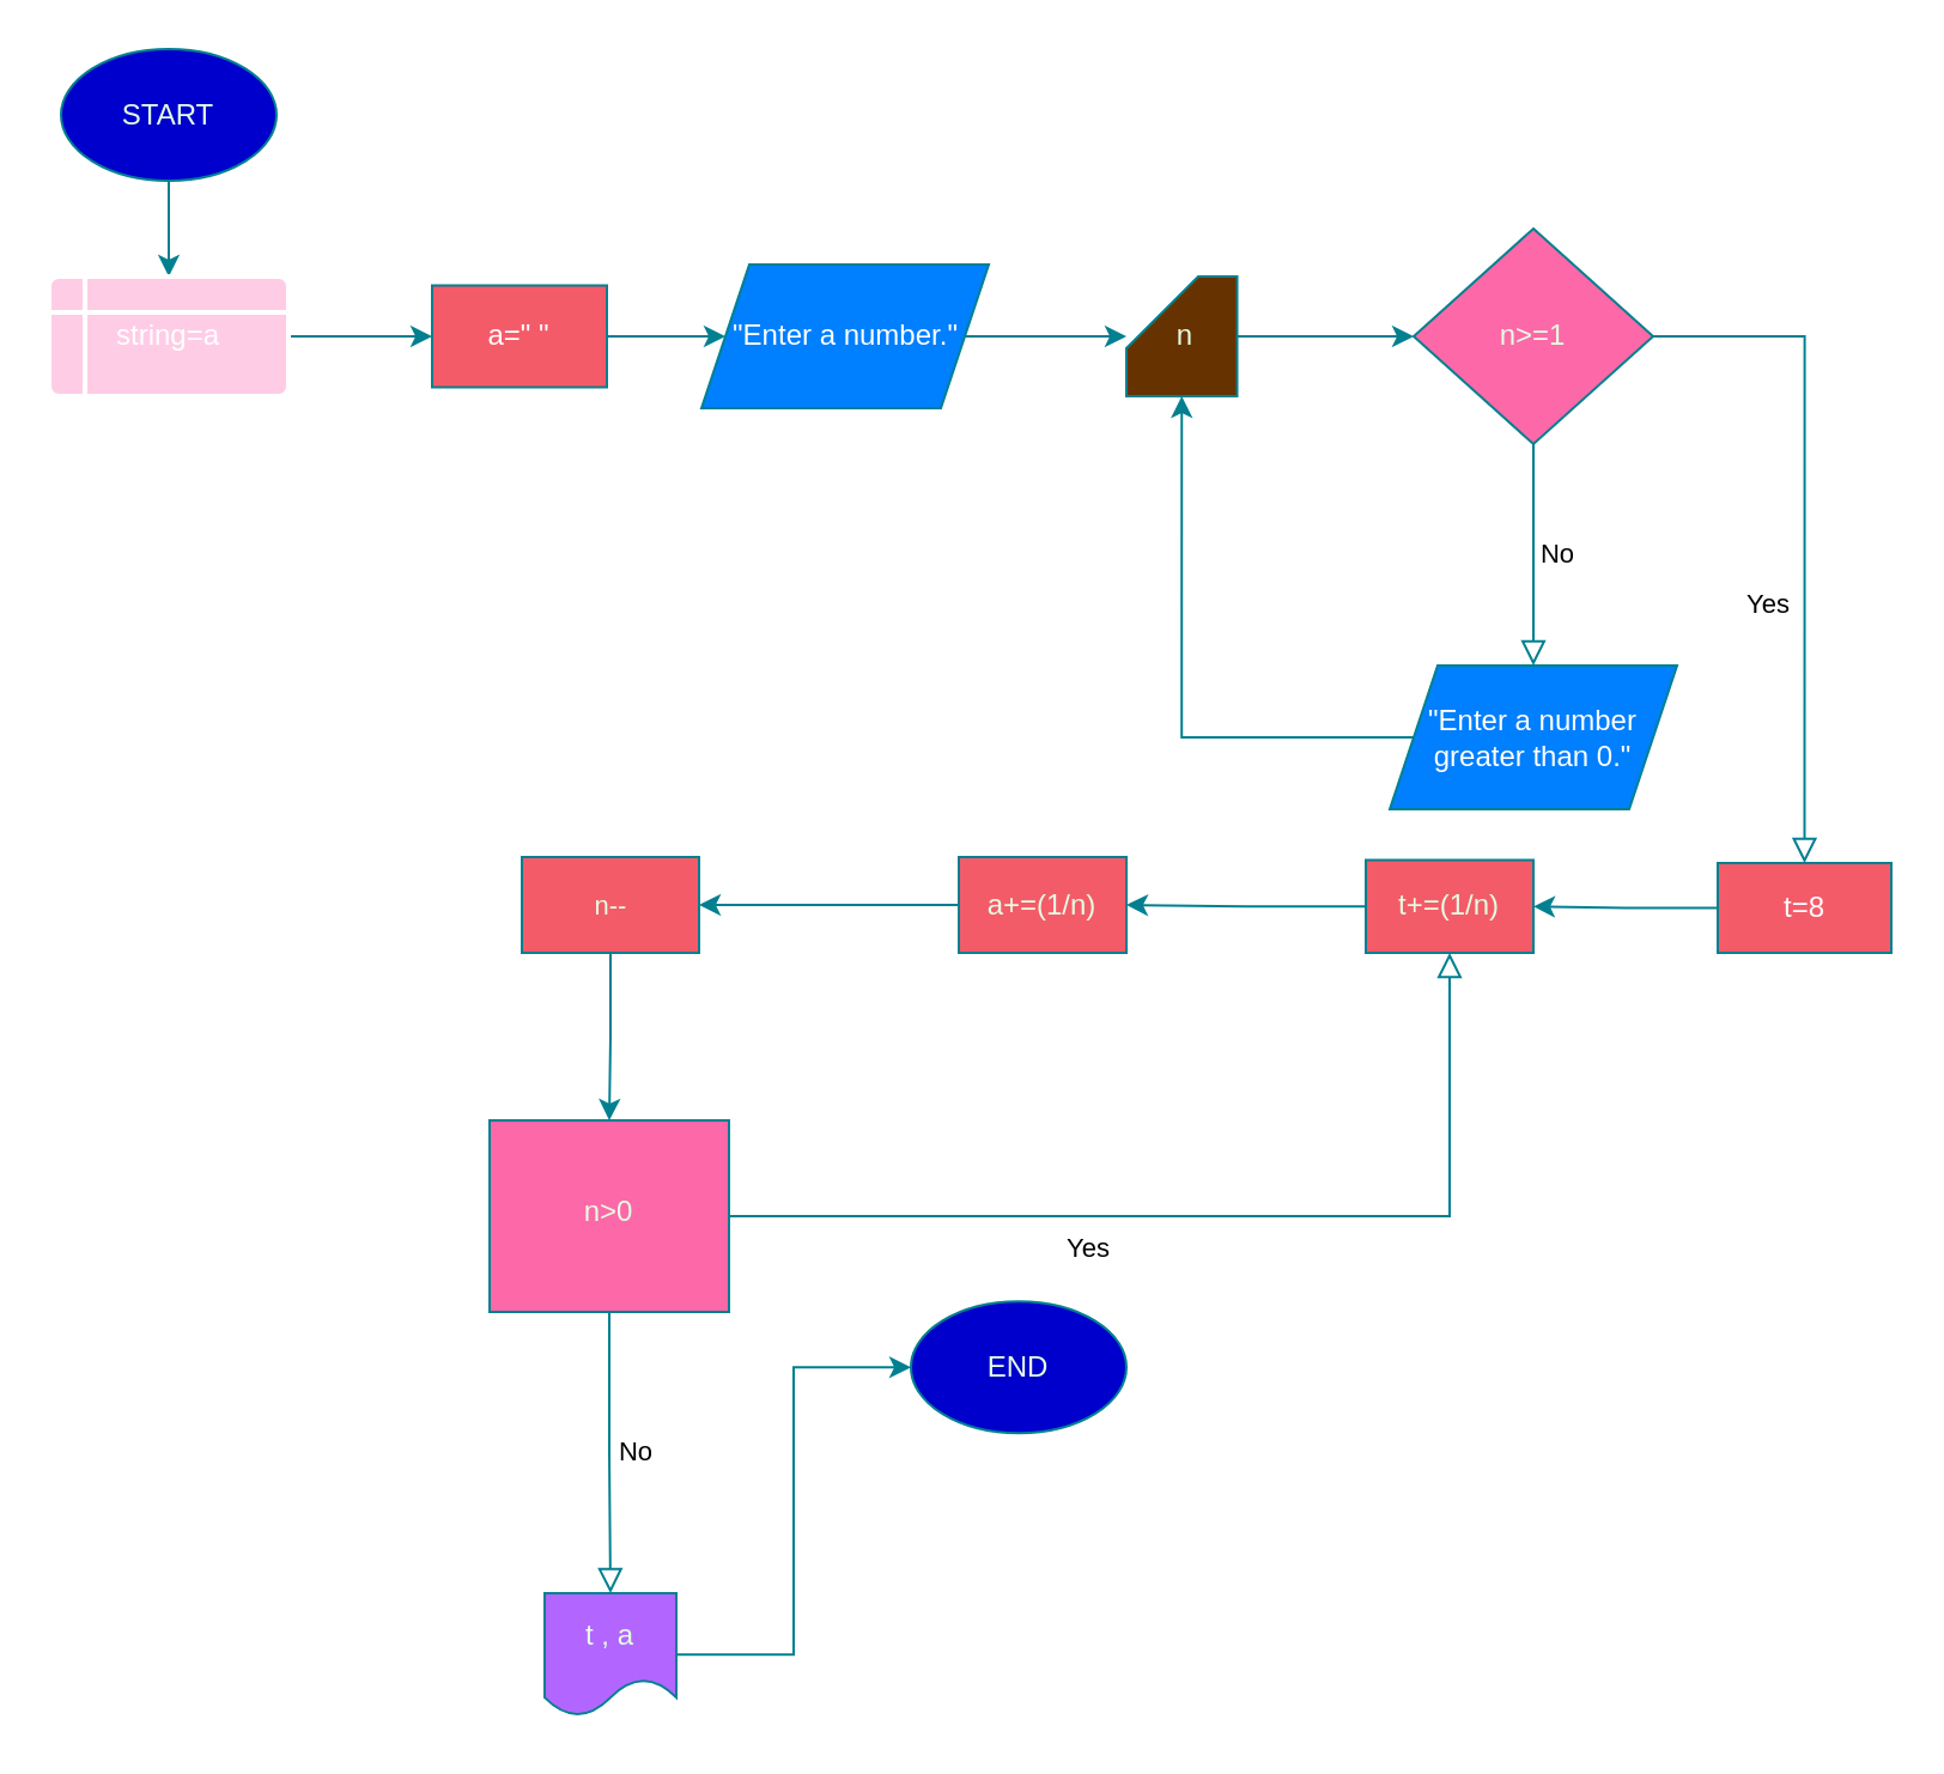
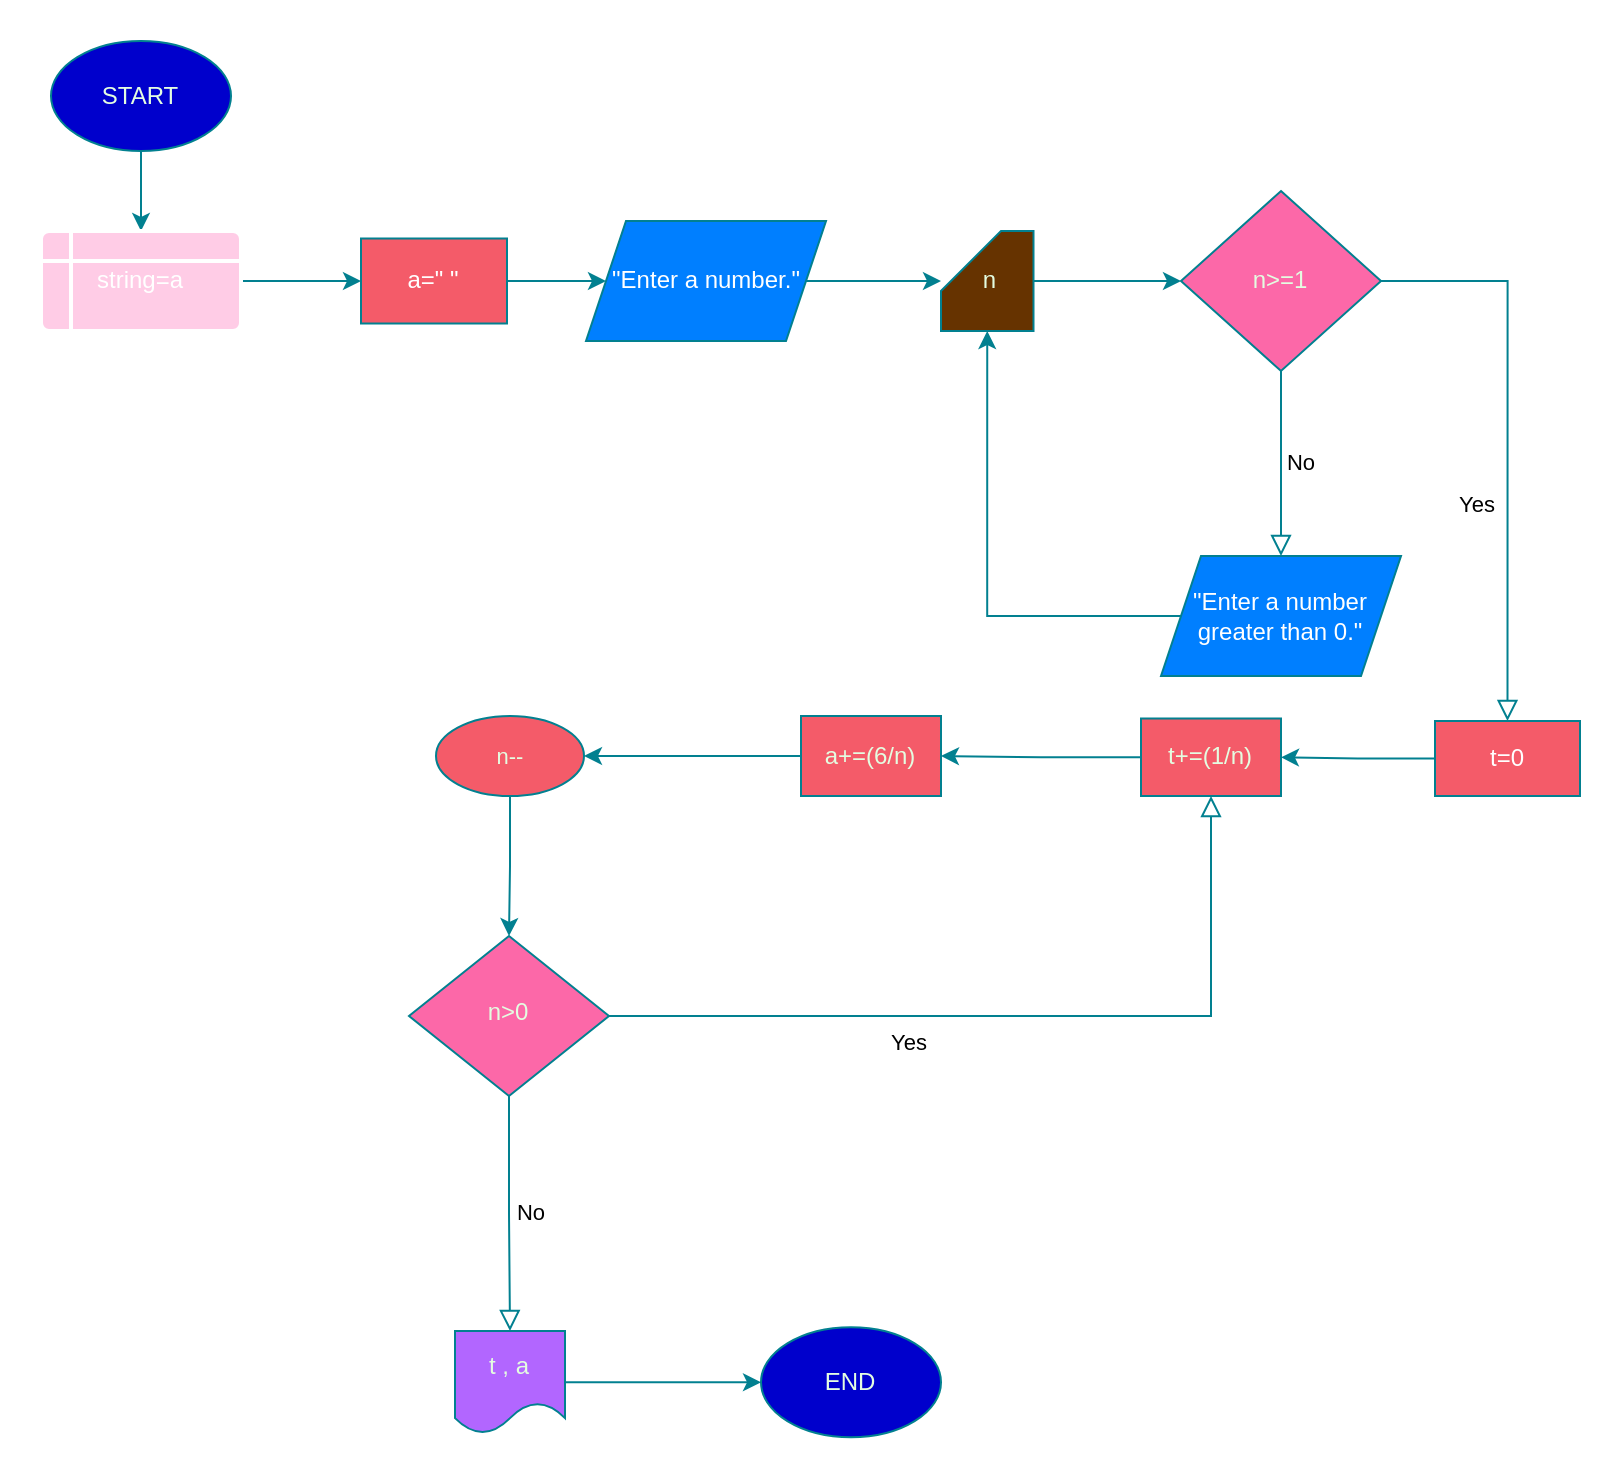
  <mxCell id="0" />
  <mxCell id="1" parent="0" />
  <mxCell id="2" style="edgeStyle=orthogonalEdgeStyle;rounded=0;orthogonalLoop=1;jettySize=auto;html=1;exitX=1;exitY=0.5;exitDx=0;exitDy=0;strokeColor=#028090;fontColor=#E4FDE1;fillColor=#F45B69;" parent="1" source="3" target="4" edge="1"><mxGeometry relative="1" as="geometry"><mxPoint x="110" y="230" as="targetPoint" /></mxGeometry></mxCell>
  <mxCell id="3" value="&lt;font color=&quot;#ffffff&quot;&gt;&quot;Enter a number.&quot;&lt;/font&gt;" style="shape=parallelogram;perimeter=parallelogramPerimeter;whiteSpace=wrap;html=1;fixedSize=1;fillColor=#007FFF;labelBackgroundColor=none;strokeColor=#028090;fontColor=#E4FDE1;" parent="1" vertex="1"><mxGeometry x="292.5" y="110" width="120" height="60" as="geometry" /></mxCell>
  <mxCell id="4" value="&amp;nbsp;n" style="shape=card;whiteSpace=wrap;html=1;strokeColor=#028090;fontColor=#E4FDE1;fillColor=#663300;" parent="1" vertex="1"><mxGeometry x="470" y="115" width="46.25" height="50" as="geometry" /></mxCell>
  <mxCell id="5" value="No" style="edgeStyle=orthogonalEdgeStyle;rounded=0;html=1;jettySize=auto;orthogonalLoop=1;fontSize=11;endArrow=block;endFill=0;endSize=8;strokeWidth=1;shadow=0;labelBackgroundColor=none;strokeColor=#028090;fontColor=default;exitX=0.5;exitY=1;exitDx=0;exitDy=0;entryX=0.5;entryY=0;entryDx=0;entryDy=0;" parent="1" source="13" target="30" edge="1"><mxGeometry y="10" relative="1" as="geometry"><mxPoint as="offset" /><mxPoint x="180" y="320" as="sourcePoint" /><mxPoint x="254" y="670" as="targetPoint" /><Array as="points" /></mxGeometry></mxCell>
  <mxCell id="6" style="edgeStyle=orthogonalEdgeStyle;rounded=0;orthogonalLoop=1;jettySize=auto;html=1;exitX=1;exitY=0.5;exitDx=0;exitDy=0;strokeColor=#028090;fontColor=#E4FDE1;fillColor=#F45B69;entryX=0;entryY=0.5;entryDx=0;entryDy=0;exitPerimeter=0;" parent="1" source="4" target="9" edge="1"><mxGeometry relative="1" as="geometry"><mxPoint x="289.793" y="440" as="targetPoint" /></mxGeometry></mxCell>
  <mxCell id="7" style="edgeStyle=orthogonalEdgeStyle;rounded=0;orthogonalLoop=1;jettySize=auto;html=1;exitX=0;exitY=0.5;exitDx=0;exitDy=0;strokeColor=#028090;fontColor=#E4FDE1;fillColor=#F45B69;entryX=1;entryY=0.5;entryDx=0;entryDy=0;" parent="1" source="8" target="25" edge="1"><mxGeometry relative="1" as="geometry"><mxPoint x="430" y="378" as="targetPoint" /></mxGeometry></mxCell>
  <mxCell id="8" value="t+=(1/n)" style="rounded=0;whiteSpace=wrap;html=1;strokeColor=#028090;fontColor=#E4FDE1;fillColor=#F45B69;" parent="1" vertex="1"><mxGeometry x="570" y="358.75" width="70" height="38.75" as="geometry" /></mxCell>
  <mxCell id="9" value="n&amp;gt;=1" style="rhombus;whiteSpace=wrap;html=1;strokeColor=#028090;fontColor=#E4FDE1;fillColor=#FC68A8;" parent="1" vertex="1"><mxGeometry x="590" y="95" width="100" height="90" as="geometry" /></mxCell>
- <mxCell id="10" value="END" style="ellipse;whiteSpace=wrap;html=1;strokeColor=#028090;fontColor=#E4FDE1;fillColor=#0000CC;" parent="1" vertex="1"><mxGeometry x="380" y="543.13" width="90" height="55" as="geometry" /></mxCell>
+ <mxCell id="10" value="END" style="ellipse;whiteSpace=wrap;html=1;strokeColor=#028090;fontColor=#E4FDE1;fillColor=#0000CC;" parent="1" vertex="1"><mxGeometry x="380" y="663.13" width="90" height="55" as="geometry" /></mxCell>
  <mxCell id="11" style="edgeStyle=orthogonalEdgeStyle;shape=connector;rounded=0;orthogonalLoop=1;jettySize=auto;html=1;exitX=0.5;exitY=1;exitDx=0;exitDy=0;entryX=0.5;entryY=0;entryDx=0;entryDy=0;labelBackgroundColor=default;strokeColor=#028090;align=center;verticalAlign=middle;fontFamily=Helvetica;fontSize=11;fontColor=#E4FDE1;endArrow=classic;fillColor=#F45B69;" parent="1" source="12" target="17" edge="1"><mxGeometry relative="1" as="geometry" /></mxCell>
  <mxCell id="12" value="START" style="ellipse;whiteSpace=wrap;html=1;strokeColor=#028090;fontColor=#E4FDE1;fillColor=#0000CC;" parent="1" vertex="1"><mxGeometry x="25" y="20" width="90" height="55" as="geometry" /></mxCell>
- <mxCell id="13" value="n&amp;gt;0" style="whiteSpace=wrap;html=1;shadow=0;fontFamily=Helvetica;fontSize=12;align=center;strokeWidth=1;spacing=6;spacingTop=-4;labelBackgroundColor=none;fillColor=#FC68A8;strokeColor=#028090;fontColor=#E4FDE1;rounded=0;" parent="1" vertex="1"><mxGeometry x="204" y="467.5" width="100" height="80" as="geometry" /></mxCell>
+ <mxCell id="13" value="n&amp;gt;0" style="rhombus;whiteSpace=wrap;html=1;shadow=0;fontFamily=Helvetica;fontSize=12;align=center;strokeWidth=1;spacing=6;spacingTop=-4;labelBackgroundColor=none;fillColor=#FC68A8;strokeColor=#028090;fontColor=#E4FDE1;" parent="1" vertex="1"><mxGeometry x="204" y="467.5" width="100" height="80" as="geometry" /></mxCell>
  <mxCell id="14" value="Yes" style="edgeStyle=orthogonalEdgeStyle;rounded=0;html=1;jettySize=auto;orthogonalLoop=1;fontSize=11;endArrow=block;endFill=0;endSize=8;strokeWidth=1;shadow=0;labelBackgroundColor=none;strokeColor=#028090;fontColor=default;exitX=1;exitY=0.5;exitDx=0;exitDy=0;entryX=0.5;entryY=0;entryDx=0;entryDy=0;" parent="1" source="9" target="19" edge="1"><mxGeometry x="0.234" y="-15" relative="1" as="geometry"><mxPoint as="offset" /><mxPoint x="912.5" y="200" as="sourcePoint" /><mxPoint x="750" y="580" as="targetPoint" /><Array as="points" /></mxGeometry></mxCell>
  <mxCell id="15" value="No" style="edgeStyle=orthogonalEdgeStyle;rounded=0;html=1;jettySize=auto;orthogonalLoop=1;fontSize=11;endArrow=block;endFill=0;endSize=8;strokeWidth=1;shadow=0;labelBackgroundColor=none;strokeColor=#028090;fontColor=default;exitX=0.5;exitY=1;exitDx=0;exitDy=0;entryX=0.5;entryY=0;entryDx=0;entryDy=0;" parent="1" source="9" target="20" edge="1"><mxGeometry y="10" relative="1" as="geometry"><mxPoint as="offset" /><mxPoint x="560" y="800" as="sourcePoint" /><mxPoint x="640" y="430" as="targetPoint" /><Array as="points" /></mxGeometry></mxCell>
  <mxCell id="16" style="edgeStyle=orthogonalEdgeStyle;shape=connector;rounded=0;orthogonalLoop=1;jettySize=auto;html=1;exitX=1;exitY=0.5;exitDx=0;exitDy=0;entryX=0;entryY=0.5;entryDx=0;entryDy=0;labelBackgroundColor=default;strokeColor=#028090;align=center;verticalAlign=middle;fontFamily=Helvetica;fontSize=11;fontColor=#E4FDE1;endArrow=classic;fillColor=#F45B69;" parent="1" source="17" target="23" edge="1"><mxGeometry relative="1" as="geometry" /></mxCell>
  <mxCell id="17" value="&lt;font color=&quot;#ffffff&quot;&gt;string=a&lt;/font&gt;" style="shape=internalStorage;whiteSpace=wrap;html=1;dx=15;dy=15;rounded=1;arcSize=8;strokeWidth=2;fillColor=#FFCCE6;strokeColor=#FFFFFF;" parent="1" vertex="1"><mxGeometry x="20" y="115" width="100" height="50" as="geometry" /></mxCell>
  <mxCell id="18" style="edgeStyle=orthogonalEdgeStyle;shape=connector;rounded=0;orthogonalLoop=1;jettySize=auto;html=1;exitX=0;exitY=0.5;exitDx=0;exitDy=0;entryX=1;entryY=0.5;entryDx=0;entryDy=0;labelBackgroundColor=default;strokeColor=#028090;align=center;verticalAlign=middle;fontFamily=Helvetica;fontSize=11;fontColor=#E4FDE1;endArrow=classic;fillColor=#F45B69;" parent="1" source="19" target="8" edge="1"><mxGeometry relative="1" as="geometry" /></mxCell>
- <mxCell id="19" value="&lt;font color=&quot;#ffffff&quot;&gt;t=8&lt;/font&gt;" style="rounded=0;whiteSpace=wrap;html=1;fillColor=#F45B69;strokeColor=#028090;" parent="1" vertex="1"><mxGeometry x="717" y="360" width="72.5" height="37.5" as="geometry" /></mxCell>
+ <mxCell id="19" value="&lt;font color=&quot;#ffffff&quot;&gt;t=0&lt;/font&gt;" style="rounded=0;whiteSpace=wrap;html=1;fillColor=#F45B69;strokeColor=#028090;" parent="1" vertex="1"><mxGeometry x="717" y="360" width="72.5" height="37.5" as="geometry" /></mxCell>
  <mxCell id="20" value="&lt;font color=&quot;#ffffff&quot;&gt;&quot;Enter a number greater than 0.&quot;&lt;/font&gt;" style="shape=parallelogram;perimeter=parallelogramPerimeter;whiteSpace=wrap;html=1;fixedSize=1;fillColor=#007FFF;labelBackgroundColor=none;strokeColor=#028090;fontColor=#E4FDE1;" parent="1" vertex="1"><mxGeometry x="580" y="277.5" width="120" height="60" as="geometry" /></mxCell>
  <mxCell id="21" style="edgeStyle=orthogonalEdgeStyle;shape=connector;rounded=0;orthogonalLoop=1;jettySize=auto;html=1;exitX=0;exitY=0.5;exitDx=0;exitDy=0;entryX=0.5;entryY=1;entryDx=0;entryDy=0;entryPerimeter=0;labelBackgroundColor=default;strokeColor=#028090;align=center;verticalAlign=middle;fontFamily=Helvetica;fontSize=11;fontColor=#E4FDE1;endArrow=classic;fillColor=#F45B69;" parent="1" source="20" target="4" edge="1"><mxGeometry relative="1" as="geometry" /></mxCell>
  <mxCell id="22" style="edgeStyle=orthogonalEdgeStyle;shape=connector;rounded=0;orthogonalLoop=1;jettySize=auto;html=1;exitX=1;exitY=0.5;exitDx=0;exitDy=0;entryX=0;entryY=0.5;entryDx=0;entryDy=0;labelBackgroundColor=default;strokeColor=#028090;align=center;verticalAlign=middle;fontFamily=Helvetica;fontSize=11;fontColor=#E4FDE1;endArrow=classic;fillColor=#F45B69;" parent="1" source="23" target="3" edge="1"><mxGeometry relative="1" as="geometry" /></mxCell>
  <mxCell id="23" value="&lt;font color=&quot;#ffffff&quot;&gt;a=&quot; &quot;&lt;/font&gt;" style="rounded=0;whiteSpace=wrap;html=1;strokeColor=#028090;align=center;verticalAlign=middle;fontFamily=Helvetica;fontSize=12;fontColor=default;fillColor=#F45B69;" parent="1" vertex="1"><mxGeometry x="180" y="118.75" width="73" height="42.5" as="geometry" /></mxCell>
  <mxCell id="24" style="edgeStyle=orthogonalEdgeStyle;shape=connector;rounded=0;orthogonalLoop=1;jettySize=auto;html=1;exitX=0;exitY=0.5;exitDx=0;exitDy=0;entryX=1;entryY=0.5;entryDx=0;entryDy=0;labelBackgroundColor=default;strokeColor=#028090;align=center;verticalAlign=middle;fontFamily=Helvetica;fontSize=11;fontColor=#E4FDE1;endArrow=classic;fillColor=#F45B69;" parent="1" source="25" target="27" edge="1"><mxGeometry relative="1" as="geometry" /></mxCell>
- <mxCell id="25" value="a+=(1/n)" style="rounded=0;whiteSpace=wrap;html=1;strokeColor=#028090;fontColor=#E4FDE1;fillColor=#F45B69;" parent="1" vertex="1"><mxGeometry x="400" y="357.5" width="70" height="40" as="geometry" /></mxCell>
+ <mxCell id="25" value="a+=(6/n)" style="rounded=0;whiteSpace=wrap;html=1;strokeColor=#028090;fontColor=#E4FDE1;fillColor=#F45B69;" parent="1" vertex="1"><mxGeometry x="400" y="357.5" width="70" height="40" as="geometry" /></mxCell>
  <mxCell id="26" style="edgeStyle=orthogonalEdgeStyle;shape=connector;rounded=0;orthogonalLoop=1;jettySize=auto;html=1;exitX=0.5;exitY=1;exitDx=0;exitDy=0;entryX=0.5;entryY=0;entryDx=0;entryDy=0;labelBackgroundColor=default;strokeColor=#028090;align=center;verticalAlign=middle;fontFamily=Helvetica;fontSize=11;fontColor=#E4FDE1;endArrow=classic;fillColor=#F45B69;" parent="1" source="27" target="13" edge="1"><mxGeometry relative="1" as="geometry" /></mxCell>
- <mxCell id="27" value="n--" style="rounded=0;whiteSpace=wrap;html=1;strokeColor=#028090;align=center;verticalAlign=middle;fontFamily=Helvetica;fontSize=11;fontColor=#E4FDE1;fillColor=#F45B69;" parent="1" vertex="1"><mxGeometry x="217.5" y="357.5" width="74" height="40" as="geometry" /></mxCell>
+ <mxCell id="27" value="n--" style="ellipse;whiteSpace=wrap;html=1;strokeColor=#028090;align=center;verticalAlign=middle;fontFamily=Helvetica;fontSize=11;fontColor=#E4FDE1;fillColor=#F45B69;" parent="1" vertex="1"><mxGeometry x="217.5" y="357.5" width="74" height="40" as="geometry" /></mxCell>
  <mxCell id="28" value="Yes" style="edgeStyle=orthogonalEdgeStyle;rounded=0;html=1;jettySize=auto;orthogonalLoop=1;fontSize=11;endArrow=block;endFill=0;endSize=8;strokeWidth=1;shadow=0;labelBackgroundColor=none;strokeColor=#028090;fontColor=default;exitX=1;exitY=0.5;exitDx=0;exitDy=0;entryX=0.5;entryY=1;entryDx=0;entryDy=0;" parent="1" source="13" target="8" edge="1"><mxGeometry x="-0.272" y="-12" relative="1" as="geometry"><mxPoint y="1" as="offset" /><mxPoint x="360" y="530" as="sourcePoint" /><mxPoint x="423" y="750" as="targetPoint" /><Array as="points" /></mxGeometry></mxCell>
  <mxCell id="29" style="edgeStyle=orthogonalEdgeStyle;shape=connector;rounded=0;orthogonalLoop=1;jettySize=auto;html=1;exitX=1;exitY=0.5;exitDx=0;exitDy=0;entryX=0;entryY=0.5;entryDx=0;entryDy=0;labelBackgroundColor=default;strokeColor=#028090;align=center;verticalAlign=middle;fontFamily=Helvetica;fontSize=11;fontColor=#E4FDE1;endArrow=classic;fillColor=#F45B69;" parent="1" source="30" target="10" edge="1"><mxGeometry relative="1" as="geometry" /></mxCell>
  <mxCell id="30" value="t , a" style="shape=document;whiteSpace=wrap;html=1;boundedLbl=1;strokeColor=#028090;fontColor=#E4FDE1;fillColor=#B266FF;" parent="1" vertex="1"><mxGeometry x="227" y="665" width="55" height="51.25" as="geometry" /></mxCell>
